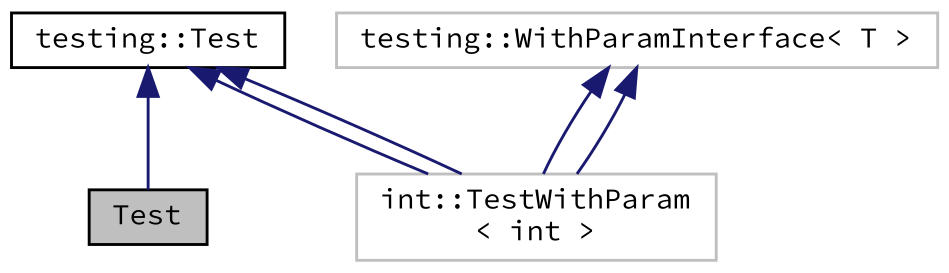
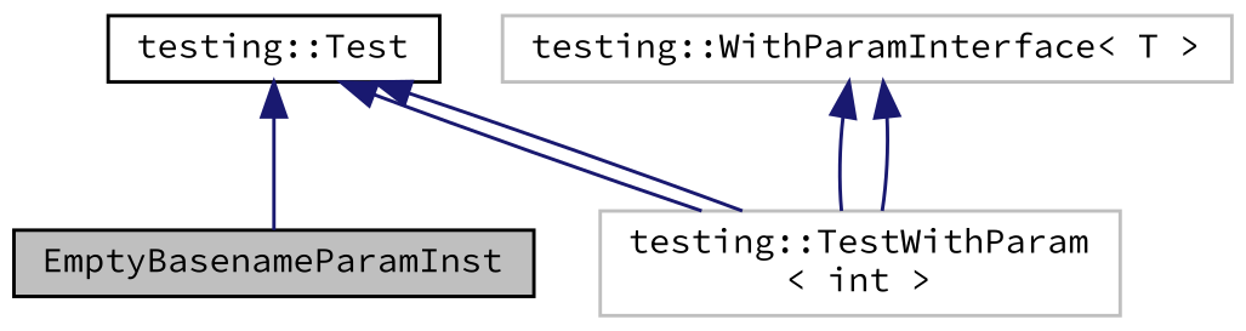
  digraph {
    fontname="Source Code Pro"
    node [color=black fillcolor=white fontname="Source Code Pro" fontsize=10 shape=record style=filled]
    edge [color=midnightblue dir=back fontname="Source Code Pro" fontsize=10 labelfontname=Helvetica labelfontsize=10 style=solid]
-   n1 [fillcolor=grey75 fontcolor=black height=0.2 label=Test width=0.4]
-   n2 [color=grey75 height=0.2 label="int::TestWithParam\l\< int \>" width=0.4]
+   n1 [fillcolor=grey75 fontcolor=black height=0.2 label=EmptyBasenameParamInst width=0.4]
+   n2 [color=grey75 height=0.2 label="testing::TestWithParam\l\< int \>" width=0.4]
    n3 [height=0.2 label="testing::Test" width=0.4]
    n4 [color=grey75 height=0.2 label="testing::WithParamInterface\< T \>" width=0.4]
    n3 -> n1
    n3 -> n2
    n3 -> n2
    n4 -> n2
    n4 -> n2
  }
